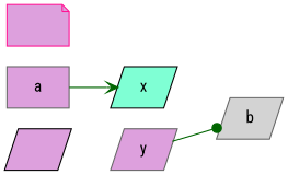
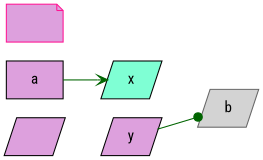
  digraph {
    fontname="Roboto Condensed"
    rankdir=LR
    node [color=black fillcolor=plum fontname="Roboto Condensed" shape=parallelogram style=filled]
    edge [color=transparent fontname="Roboto Condensed"]
    p [color=deeppink fontcolor=transparent shape=note]
    x [fillcolor=aquamarine]
    b [color=gray40 fillcolor=lightgrey]
    q [fontcolor=transparent]
-   y [color=gray40]
-   a [color=gray40 shape=box]
+   y
+   a [shape=box]
    p -> x
    x -> b
    q -> x
    q -> y
    y -> b [arrowhead=dot color=darkgreen]
    a -> x [arrowhead=vee color=darkgreen]
  }
